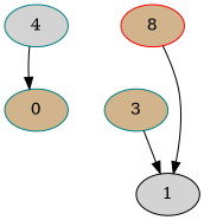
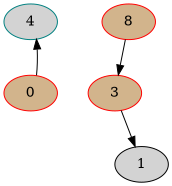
  digraph {
    node [color=teal fillcolor=tan style=filled]
    4 [fillcolor=lightgrey height=0.5 width=0.75]
-   0 [height=0.5 width=0.75]
-   3 [height=0.5 width=0.75]
+   0 [color=red height=0.5 width=0.75]
+   3 [color=red height=0.5 width=0.75]
    1 [color=black fillcolor=lightgrey height=0.5 width=0.75]
    n5 [color=red height=0.5 label=8 width=0.75]
-   4 -> 0
+   0 -> 4
    3 -> 1
-   n5 -> 1
+   n5 -> 3
  }
